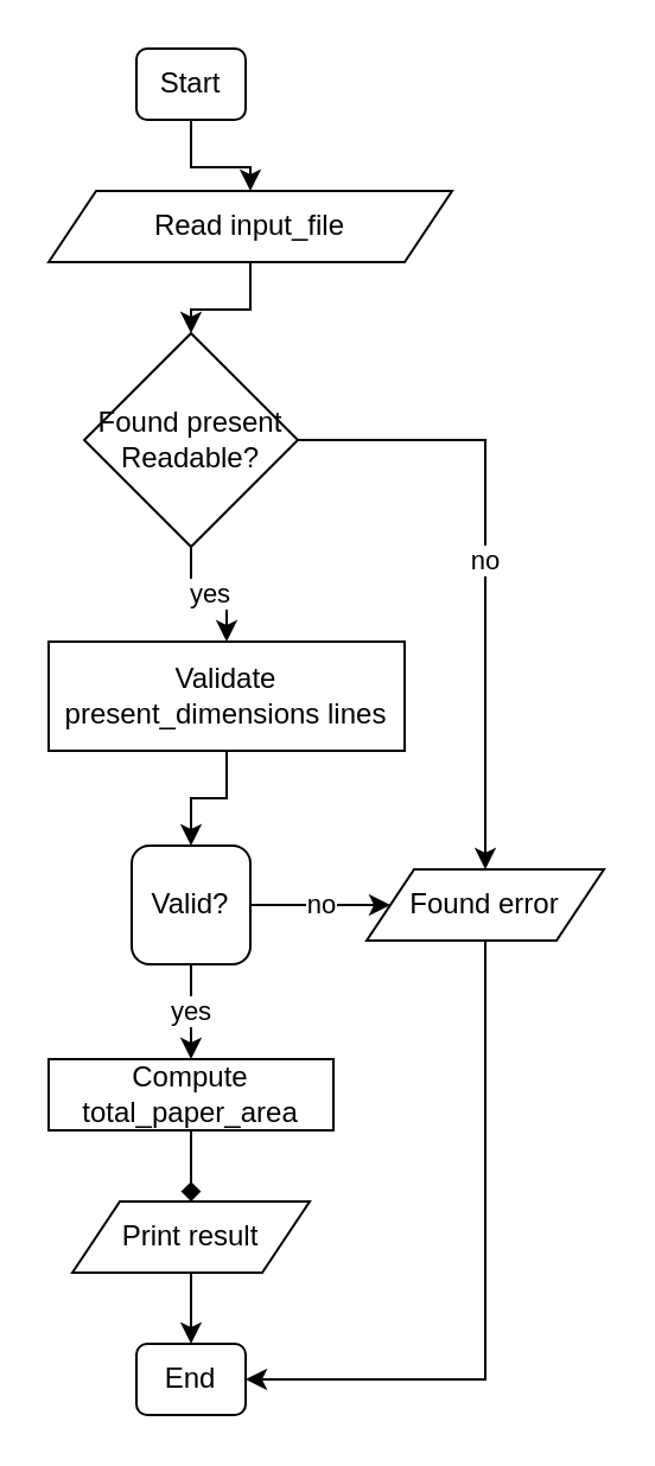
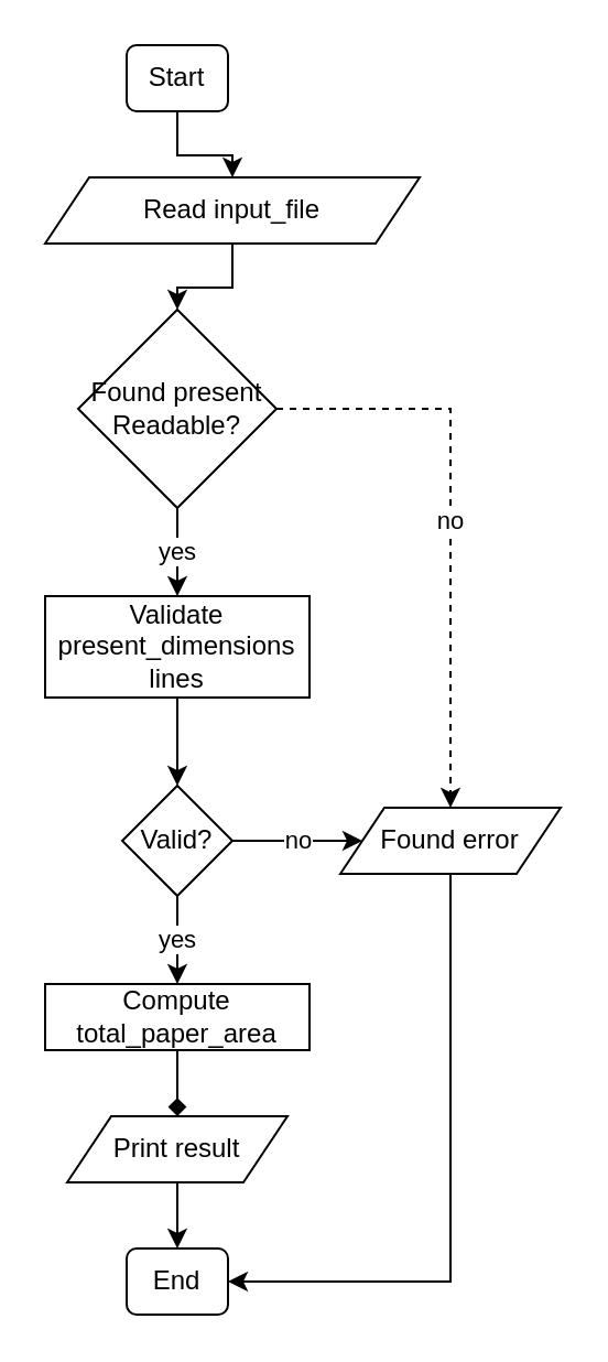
  <mxCell id="0" />
  <mxCell id="1" parent="0" />
  <mxCell id="2" value="" style="edgeStyle=orthogonalEdgeStyle;rounded=0;orthogonalLoop=1;jettySize=auto;html=1;" parent="1" source="3" target="5" edge="1"><mxGeometry relative="1" as="geometry" /></mxCell>
  <mxCell id="3" value="Start" style="rounded=1;whiteSpace=wrap;html=1;" parent="1" vertex="1"><mxGeometry x="57" y="20" width="46" height="30" as="geometry" /></mxCell>
  <mxCell id="4" value="" style="edgeStyle=orthogonalEdgeStyle;rounded=0;orthogonalLoop=1;jettySize=auto;html=1;" parent="1" source="5" target="8" edge="1"><mxGeometry relative="1" as="geometry" /></mxCell>
  <mxCell id="5" value="Read input_file" style="shape=parallelogram;perimeter=parallelogramPerimeter;whiteSpace=wrap;html=1;fixedSize=1;" parent="1" vertex="1"><mxGeometry x="20" y="80" width="170" height="30" as="geometry" /></mxCell>
  <mxCell id="6" value="yes" style="edgeStyle=orthogonalEdgeStyle;rounded=0;orthogonalLoop=1;jettySize=auto;html=1;" parent="1" source="8" target="10" edge="1"><mxGeometry relative="1" as="geometry" /></mxCell>
- <mxCell id="7" value="no" style="edgeStyle=orthogonalEdgeStyle;rounded=0;orthogonalLoop=1;jettySize=auto;html=1;" parent="1" source="8" target="20" edge="1"><mxGeometry relative="1" as="geometry" /></mxCell>
+ <mxCell id="7" value="no" style="edgeStyle=orthogonalEdgeStyle;rounded=0;orthogonalLoop=1;jettySize=auto;html=1;dashed=1;" parent="1" source="8" target="20" edge="1"><mxGeometry relative="1" as="geometry" /></mxCell>
  <mxCell id="8" value="Found present Readable?" style="rhombus;whiteSpace=wrap;html=1;" parent="1" vertex="1"><mxGeometry x="35" y="140" width="90" height="90" as="geometry" /></mxCell>
  <mxCell id="9" value="" style="edgeStyle=orthogonalEdgeStyle;rounded=0;orthogonalLoop=1;jettySize=auto;html=1;" parent="1" source="10" target="13" edge="1"><mxGeometry relative="1" as="geometry" /></mxCell>
- <mxCell id="10" value="Validate present_dimensions lines" style="rounded=0;whiteSpace=wrap;html=1;" parent="1" vertex="1"><mxGeometry x="20" y="270" width="150" height="46" as="geometry" /></mxCell>
+ <mxCell id="10" value="Validate present_dimensions lines" style="rounded=0;whiteSpace=wrap;html=1;" parent="1" vertex="1"><mxGeometry x="20" y="270" width="120" height="46" as="geometry" /></mxCell>
  <mxCell id="11" value="yes" style="edgeStyle=orthogonalEdgeStyle;rounded=0;orthogonalLoop=1;jettySize=auto;html=1;" parent="1" source="13" target="15" edge="1"><mxGeometry relative="1" as="geometry" /></mxCell>
  <mxCell id="12" value="no" style="edgeStyle=orthogonalEdgeStyle;rounded=0;orthogonalLoop=1;jettySize=auto;html=1;" parent="1" source="13" target="20" edge="1"><mxGeometry relative="1" as="geometry"><mxPoint x="150" y="381" as="targetPoint" /></mxGeometry></mxCell>
- <mxCell id="13" value="Valid?" style="whiteSpace=wrap;html=1;rounded=1;" parent="1" vertex="1"><mxGeometry x="55" y="356" width="50" height="50" as="geometry" /></mxCell>
+ <mxCell id="13" value="Valid?" style="rhombus;whiteSpace=wrap;html=1;" parent="1" vertex="1"><mxGeometry x="55" y="356" width="50" height="50" as="geometry" /></mxCell>
  <mxCell id="14" value="" style="edgeStyle=orthogonalEdgeStyle;rounded=0;orthogonalLoop=1;jettySize=auto;html=1;endArrow=diamond;" parent="1" source="15" target="17" edge="1"><mxGeometry relative="1" as="geometry"><mxPoint x="80" y="512" as="targetPoint" /></mxGeometry></mxCell>
  <mxCell id="15" value="Compute total_paper_area" style="rounded=0;whiteSpace=wrap;html=1;" parent="1" vertex="1"><mxGeometry x="20" y="446" width="120" height="30" as="geometry" /></mxCell>
  <mxCell id="16" value="" style="edgeStyle=orthogonalEdgeStyle;rounded=0;orthogonalLoop=1;jettySize=auto;html=1;" parent="1" source="17" target="18" edge="1"><mxGeometry relative="1" as="geometry" /></mxCell>
  <mxCell id="17" value="Print result" style="shape=parallelogram;perimeter=parallelogramPerimeter;whiteSpace=wrap;html=1;fixedSize=1;" parent="1" vertex="1"><mxGeometry x="30" y="506" width="100" height="30" as="geometry" /></mxCell>
  <mxCell id="18" value="End" style="rounded=1;whiteSpace=wrap;html=1;" parent="1" vertex="1"><mxGeometry x="57" y="566" width="46" height="30" as="geometry" /></mxCell>
  <mxCell id="19" style="edgeStyle=orthogonalEdgeStyle;rounded=0;orthogonalLoop=1;jettySize=auto;html=1;" edge="1" parent="1" source="20" target="18"><mxGeometry relative="1" as="geometry"><Array as="points"><mxPoint x="204" y="581" /></Array></mxGeometry></mxCell>
  <mxCell id="20" value="Found error" style="shape=parallelogram;perimeter=parallelogramPerimeter;whiteSpace=wrap;html=1;fixedSize=1;" parent="1" vertex="1"><mxGeometry x="154" y="366" width="100" height="30" as="geometry" /></mxCell>
